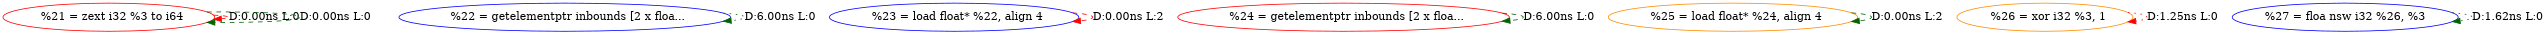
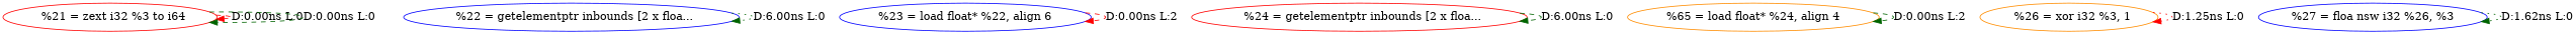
  digraph {
    node [color=blue]
    edge [color=darkgreen style=dashed]
    n1 [color=red label="  %21 = zext i32 %3 to i64"]
    n2 [label="  %22 = getelementptr inbounds [2 x floa..."]
-   n3 [label="  %23 = load float* %22, align 4"]
+   n3 [label="%23 = load float* %22, align 6"]
    n4 [color=red label="  %24 = getelementptr inbounds [2 x floa..."]
-   n5 [color=darkorange label="  %25 = load float* %24, align 4"]
+   n5 [color=darkorange label="%65 = load float* %24, align 4"]
    n6 [color=darkorange label="  %26 = xor i32 %3, 1"]
    n7 [label="%27 = floa nsw i32 %26, %3"]
    n1 -> n1 [color=red label="D:0.00ns L:0"]
    n1 -> n1 [label="D:0.00ns L:0"]
    n2 -> n2 [label="D:6.00ns L:0" style=dotted]
    n3 -> n3 [color=red label="D:0.00ns L:2"]
    n4 -> n4 [label="D:6.00ns L:0"]
    n5 -> n5 [label="D:0.00ns L:2"]
    n6 -> n6 [color=red label="D:1.25ns L:0" style=dotted]
    n7 -> n7 [label="D:1.62ns L:0" style=dotted]
  }
